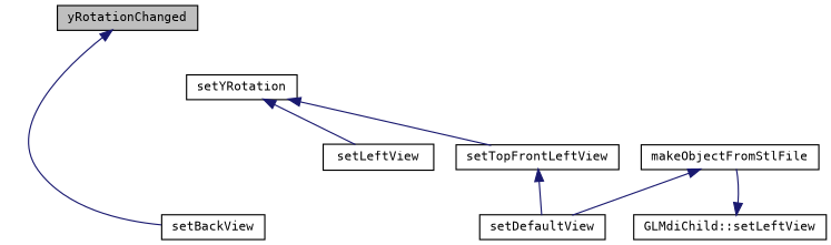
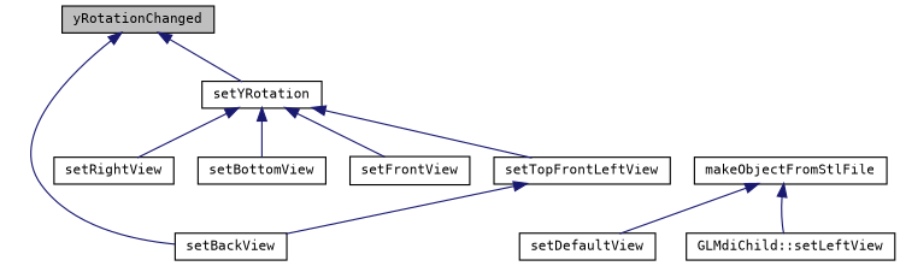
  digraph {
    fontname="DejaVu Sans Mono"
    rankdir=TB
    node [color=black fillcolor=white fontname="DejaVu Sans Mono" fontsize=10 shape=record style=filled]
    edge [color=midnightblue dir=back fontname="DejaVu Sans Mono" fontsize=10 labelfontname=Helvetica labelfontsize=10 style=solid]
    n1 [fillcolor=grey75 fontcolor=black height=0.2 label=yRotationChanged width=0.4]
    n2 [height=0.2 label=setYRotation width=0.4]
    n3 [height=0.2 label=setBackView width=0.4]
-   n5 [height=0.2 label=setLeftView width=0.4]
+   n4 [height=0.2 label=setBottomView width=0.4]
+   n5 [height=0.2 label=setFrontView width=0.4]
+   n6 [height=0.2 label=setRightView width=0.4]
    n7 [height=0.2 label=setTopFrontLeftView width=0.4]
    n8 [height=0.2 label=setDefaultView width=0.4]
    n9 [height=0.2 label=makeObjectFromStlFile width=0.4]
    n10 [height=0.2 label="GLMdiChild::setLeftView" width=0.4]
+   n1 -> n2
    n1 -> n3
+   n2 -> n4
    n2 -> n5
+   n2 -> n6
    n2 -> n7
-   n7 -> n8
+   n7 -> n3
    n9 -> n8
-   n10 -> n9
+   n9 -> n10
  }
